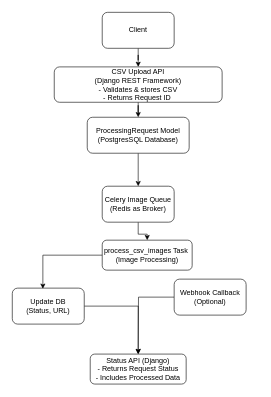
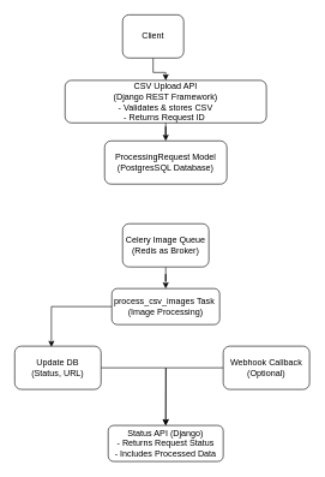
  <mxCell id="0" />
  <mxCell id="1" parent="0" />
  <mxCell id="2" value="" style="edgeStyle=orthogonalEdgeStyle;rounded=0;orthogonalLoop=1;jettySize=auto;html=1;" edge="1" parent="1" source="3" target="7"><mxGeometry relative="1" as="geometry" /></mxCell>
- <mxCell id="3" value="Client" style="rounded=1;whiteSpace=wrap;html=1;" vertex="1" parent="1"><mxGeometry x="170" y="20" width="120" height="60" as="geometry" /></mxCell>
- <mxCell id="4" value="" style="edgeStyle=orthogonalEdgeStyle;rounded=0;orthogonalLoop=1;jettySize=auto;html=1;" edge="1" parent="1" source="5" target="9"><mxGeometry relative="1" as="geometry" /></mxCell>
+ <mxCell id="3" value="Client" style="rounded=1;whiteSpace=wrap;html=1;" vertex="1" parent="1"><mxGeometry x="170" y="20" width="85" height="60" as="geometry" /></mxCell>
  <mxCell id="5" value="ProcessingRequest Model&lt;br&gt;(PostgresSQL Database)" style="rounded=1;whiteSpace=wrap;html=1;" vertex="1" parent="1"><mxGeometry x="145" y="195" width="170" height="60" as="geometry" /></mxCell>
  <mxCell id="6" value="" style="edgeStyle=orthogonalEdgeStyle;rounded=0;orthogonalLoop=1;jettySize=auto;html=1;" edge="1" parent="1" source="7" target="5"><mxGeometry relative="1" as="geometry" /></mxCell>
  <mxCell id="7" value="CSV Upload API&lt;br&gt;(Django REST Framework)&lt;br&gt;- Validates &amp;amp; stores CSV&lt;br&gt;- &lt;span class=&quot;hljs-keyword&quot;&gt;Returns&lt;/span&gt; Request ID&amp;nbsp;" style="rounded=1;whiteSpace=wrap;html=1;" vertex="1" parent="1"><mxGeometry x="90" y="111" width="280" height="59" as="geometry" /></mxCell>
  <mxCell id="8" value="" style="edgeStyle=orthogonalEdgeStyle;rounded=0;orthogonalLoop=1;jettySize=auto;html=1;" edge="1" parent="1" source="9" target="10"><mxGeometry relative="1" as="geometry" /></mxCell>
  <mxCell id="9" value="Celery Image Queue&lt;br&gt;(Redis as Broker)" style="rounded=1;whiteSpace=wrap;html=1;" vertex="1" parent="1"><mxGeometry x="170" y="310" width="120" height="60" as="geometry" /></mxCell>
- <mxCell id="10" value="process_csv_images Task&amp;nbsp;&lt;br&gt;(Image Processing)" style="rounded=1;whiteSpace=wrap;html=1;" vertex="1" parent="1"><mxGeometry x="170" y="400" width="150" height="50" as="geometry" /></mxCell>
+ <mxCell id="10" value="process_csv_images Task&amp;nbsp;&lt;br&gt;(Image Processing)" style="rounded=1;whiteSpace=wrap;html=1;" vertex="1" parent="1"><mxGeometry x="155" y="400" width="150" height="50" as="geometry" /></mxCell>
  <mxCell id="11" style="edgeStyle=orthogonalEdgeStyle;rounded=0;orthogonalLoop=1;jettySize=auto;html=1;entryX=0.5;entryY=0;entryDx=0;entryDy=0;" edge="1" parent="1" source="12" target="15"><mxGeometry relative="1" as="geometry" /></mxCell>
  <mxCell id="12" value="Update DB&lt;br&gt;(Status, URL)" style="rounded=1;whiteSpace=wrap;html=1;" vertex="1" parent="1"><mxGeometry x="20" y="480" width="120" height="60" as="geometry" /></mxCell>
  <mxCell id="13" style="edgeStyle=orthogonalEdgeStyle;rounded=0;orthogonalLoop=1;jettySize=auto;html=1;" edge="1" parent="1" source="14"><mxGeometry relative="1" as="geometry"><mxPoint x="230" y="590" as="targetPoint" /></mxGeometry></mxCell>
- <mxCell id="14" value="Webhook Callback&lt;br&gt;(Optional)" style="rounded=1;whiteSpace=wrap;html=1;" vertex="1" parent="1"><mxGeometry x="290" y="465" width="120" height="60" as="geometry" /></mxCell>
+ <mxCell id="14" value="Webhook Callback&lt;br&gt;(Optional)" style="rounded=1;whiteSpace=wrap;html=1;" vertex="1" parent="1"><mxGeometry x="310" y="480" width="120" height="60" as="geometry" /></mxCell>
  <mxCell id="15" value="Status API (Django)&lt;br&gt;- Returns Request Status&lt;br&gt;- Includes Processed Data" style="rounded=1;whiteSpace=wrap;html=1;" vertex="1" parent="1"><mxGeometry x="150" y="590" width="160" height="50" as="geometry" /></mxCell>
  <mxCell id="16" style="edgeStyle=orthogonalEdgeStyle;rounded=0;orthogonalLoop=1;jettySize=auto;html=1;entryX=0.425;entryY=0.017;entryDx=0;entryDy=0;entryPerimeter=0;" edge="1" parent="1" source="10" target="12"><mxGeometry relative="1" as="geometry" /></mxCell>
